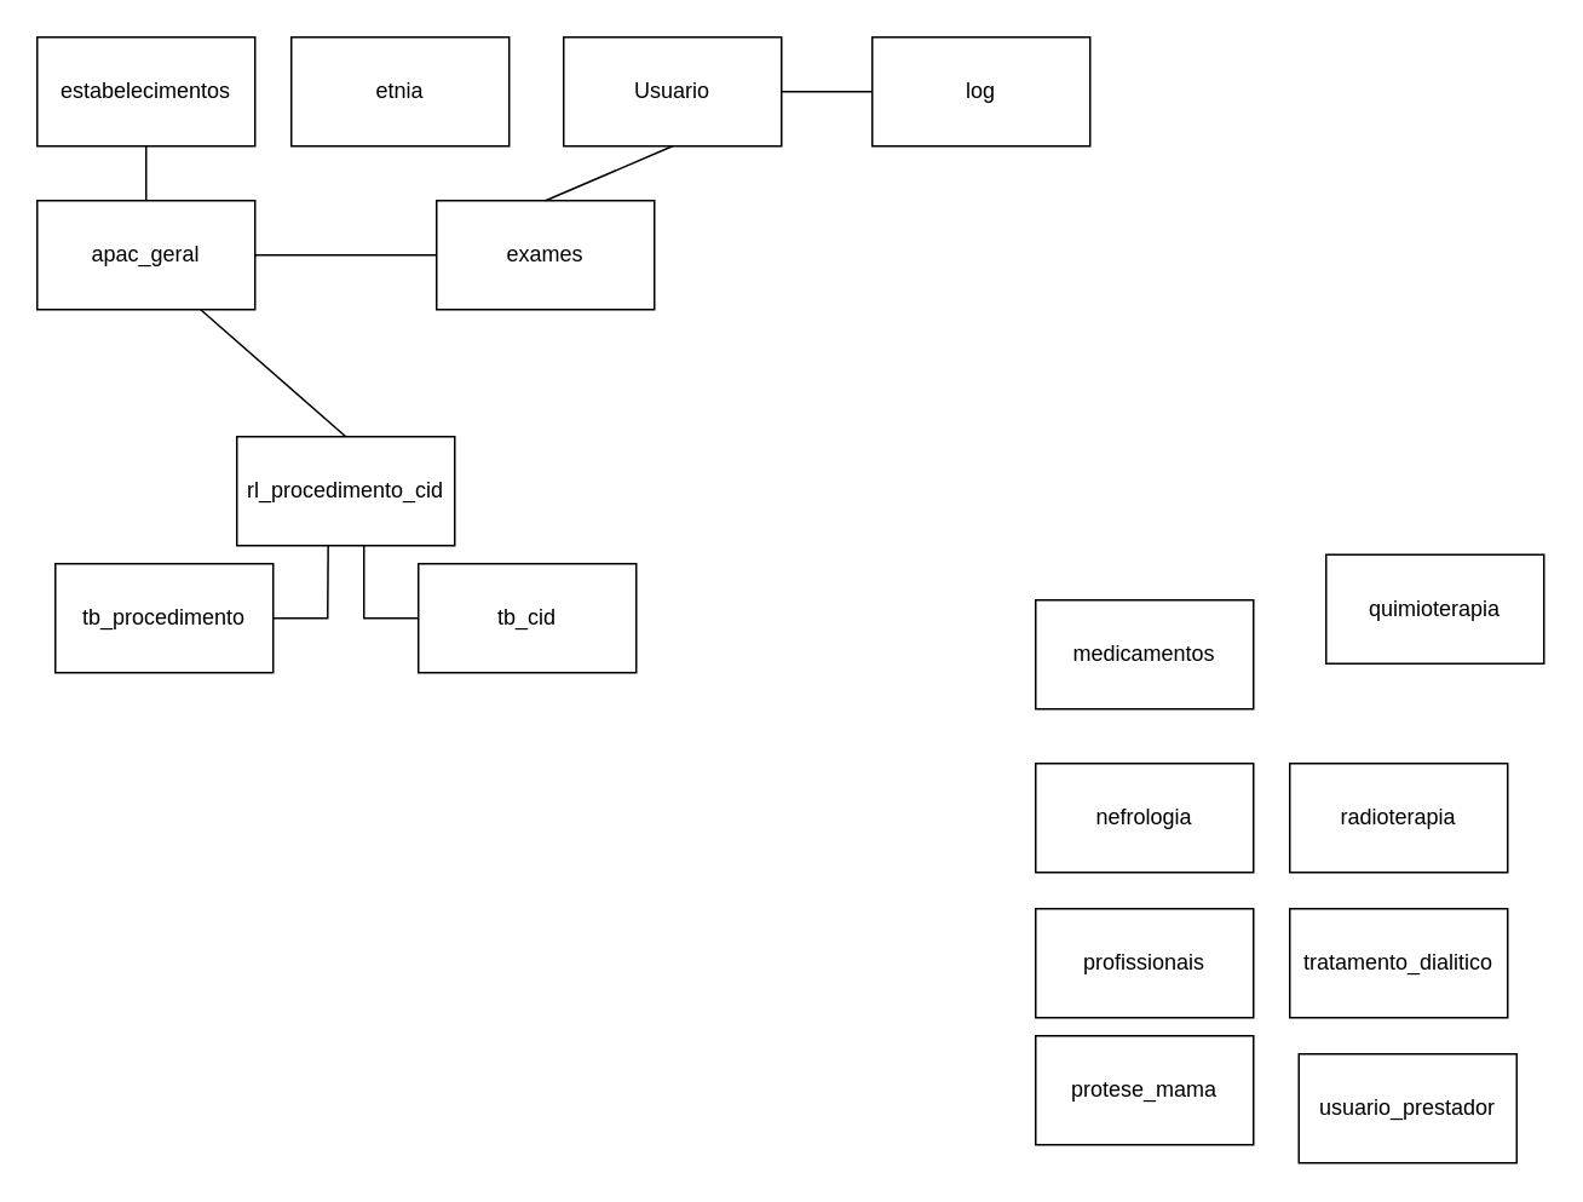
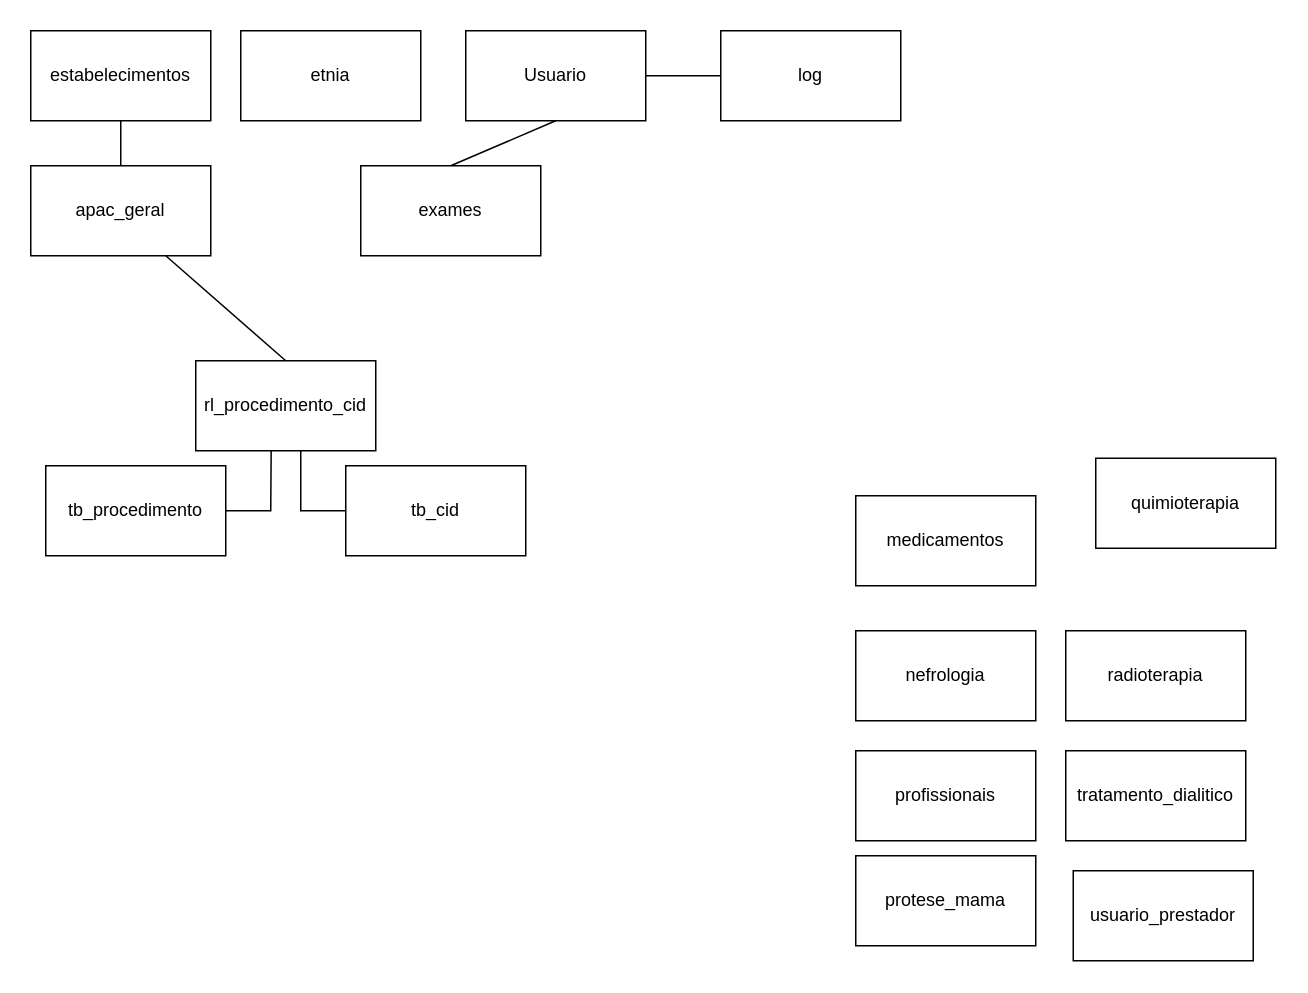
  <mxCell id="0" />
  <mxCell id="1" parent="0" />
  <mxCell id="2" value="apac_geral" style="rounded=0;whiteSpace=wrap;html=1;" vertex="1" parent="1"><mxGeometry x="20" y="110" width="120" height="60" as="geometry" /></mxCell>
  <mxCell id="3" value="log" style="rounded=0;whiteSpace=wrap;html=1;" vertex="1" parent="1"><mxGeometry x="480" y="20" width="120" height="60" as="geometry" /></mxCell>
  <mxCell id="4" value="exames" style="rounded=0;whiteSpace=wrap;html=1;" vertex="1" parent="1"><mxGeometry x="240" y="110" width="120" height="60" as="geometry" /></mxCell>
  <mxCell id="5" value="etnia" style="rounded=0;whiteSpace=wrap;html=1;" vertex="1" parent="1"><mxGeometry x="160" y="20" width="120" height="60" as="geometry" /></mxCell>
  <mxCell id="6" value="estabelecimentos" style="rounded=0;whiteSpace=wrap;html=1;" vertex="1" parent="1"><mxGeometry x="20" y="20" width="120" height="60" as="geometry" /></mxCell>
  <mxCell id="7" value="tratamento_dialitico" style="rounded=0;whiteSpace=wrap;html=1;" vertex="1" parent="1"><mxGeometry x="710" y="500" width="120" height="60" as="geometry" /></mxCell>
  <mxCell id="8" value="radioterapia" style="rounded=0;whiteSpace=wrap;html=1;" vertex="1" parent="1"><mxGeometry x="710" y="420" width="120" height="60" as="geometry" /></mxCell>
  <mxCell id="9" value="quimioterapia" style="rounded=0;whiteSpace=wrap;html=1;" vertex="1" parent="1"><mxGeometry x="730" y="305" width="120" height="60" as="geometry" /></mxCell>
  <mxCell id="10" value="protese_mama" style="rounded=0;whiteSpace=wrap;html=1;" vertex="1" parent="1"><mxGeometry x="570" y="570" width="120" height="60" as="geometry" /></mxCell>
  <mxCell id="11" value="profissionais" style="rounded=0;whiteSpace=wrap;html=1;" vertex="1" parent="1"><mxGeometry x="570" y="500" width="120" height="60" as="geometry" /></mxCell>
  <mxCell id="12" value="nefrologia" style="rounded=0;whiteSpace=wrap;html=1;" vertex="1" parent="1"><mxGeometry x="570" y="420" width="120" height="60" as="geometry" /></mxCell>
  <mxCell id="13" value="medicamentos" style="rounded=0;whiteSpace=wrap;html=1;" vertex="1" parent="1"><mxGeometry x="570" y="330" width="120" height="60" as="geometry" /></mxCell>
  <mxCell id="14" value="usuario_prestador" style="rounded=0;whiteSpace=wrap;html=1;" vertex="1" parent="1"><mxGeometry x="715" y="580" width="120" height="60" as="geometry" /></mxCell>
  <mxCell id="15" value="Usuario" style="rounded=0;whiteSpace=wrap;html=1;" vertex="1" parent="1"><mxGeometry x="310" y="20" width="120" height="60" as="geometry" /></mxCell>
  <mxCell id="16" value="rl_procedimento_cid" style="rounded=0;whiteSpace=wrap;html=1;" vertex="1" parent="1"><mxGeometry x="130" y="240" width="120" height="60" as="geometry" /></mxCell>
  <mxCell id="17" value="tb_procedimento" style="rounded=0;whiteSpace=wrap;html=1;" vertex="1" parent="1"><mxGeometry x="30" y="310" width="120" height="60" as="geometry" /></mxCell>
  <mxCell id="18" value="tb_cid" style="rounded=0;whiteSpace=wrap;html=1;" vertex="1" parent="1"><mxGeometry x="230" y="310" width="120" height="60" as="geometry" /></mxCell>
  <mxCell id="19" value="" style="endArrow=none;html=1;rounded=0;exitX=0.5;exitY=1;exitDx=0;exitDy=0;" edge="1" parent="1" source="6"><mxGeometry relative="1" as="geometry"><mxPoint x="220" y="220" as="sourcePoint" /><mxPoint x="80" y="110" as="targetPoint" /></mxGeometry></mxCell>
  <mxCell id="20" value="" style="endArrow=none;html=1;rounded=0;exitX=0.5;exitY=0;exitDx=0;exitDy=0;entryX=0.75;entryY=1;entryDx=0;entryDy=0;" edge="1" parent="1" source="16" target="2"><mxGeometry relative="1" as="geometry"><mxPoint x="220" y="220" as="sourcePoint" /><mxPoint x="380" y="220" as="targetPoint" /></mxGeometry></mxCell>
  <mxCell id="21" value="" style="endArrow=none;html=1;rounded=0;exitX=1;exitY=0.5;exitDx=0;exitDy=0;entryX=0.419;entryY=1.002;entryDx=0;entryDy=0;entryPerimeter=0;" edge="1" parent="1" source="17" target="16"><mxGeometry relative="1" as="geometry"><mxPoint x="190" y="360" as="sourcePoint" /><mxPoint x="350" y="360" as="targetPoint" /><Array as="points"><mxPoint x="180" y="340" /></Array></mxGeometry></mxCell>
  <mxCell id="22" value="" style="endArrow=none;html=1;rounded=0;entryX=0;entryY=0.5;entryDx=0;entryDy=0;" edge="1" parent="1" target="18"><mxGeometry relative="1" as="geometry"><mxPoint x="200" y="300" as="sourcePoint" /><mxPoint x="350" y="360" as="targetPoint" /><Array as="points"><mxPoint x="200" y="340" /></Array></mxGeometry></mxCell>
- <mxCell id="23" value="" style="endArrow=none;html=1;rounded=0;exitX=1;exitY=0.5;exitDx=0;exitDy=0;entryX=0;entryY=0.5;entryDx=0;entryDy=0;" edge="1" parent="1" source="2" target="4"><mxGeometry relative="1" as="geometry"><mxPoint x="255" y="200" as="sourcePoint" /><mxPoint x="415" y="200" as="targetPoint" /></mxGeometry></mxCell>
  <mxCell id="24" value="" style="endArrow=none;html=1;rounded=0;exitX=0.5;exitY=1;exitDx=0;exitDy=0;entryX=0.5;entryY=0;entryDx=0;entryDy=0;" edge="1" parent="1" source="15" target="4"><mxGeometry relative="1" as="geometry"><mxPoint x="400" y="110" as="sourcePoint" /><mxPoint x="560" y="110" as="targetPoint" /></mxGeometry></mxCell>
  <mxCell id="25" value="" style="endArrow=none;html=1;rounded=0;exitX=1;exitY=0.5;exitDx=0;exitDy=0;entryX=0;entryY=0.5;entryDx=0;entryDy=0;" edge="1" parent="1" source="15" target="3"><mxGeometry relative="1" as="geometry"><mxPoint x="510" y="140" as="sourcePoint" /><mxPoint x="670" y="140" as="targetPoint" /></mxGeometry></mxCell>
